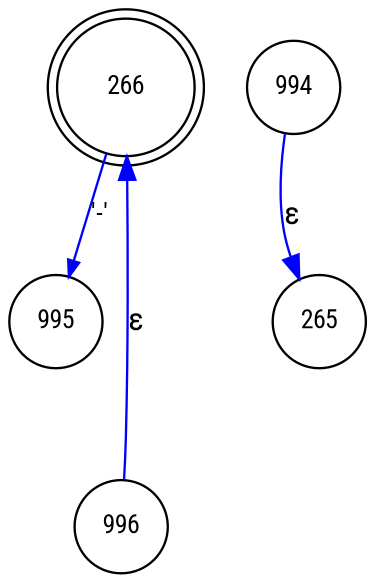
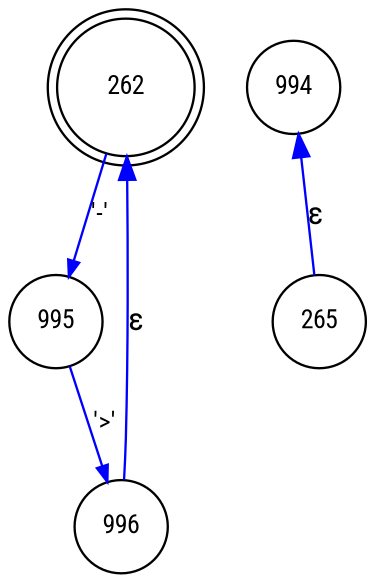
  digraph {
    fontname="Roboto Condensed"
    rankdir=TB
    node [fixedsize=true fontname="Roboto Condensed" fontsize=11 shape=circle peripheries=1]
    edge [color=blue fontname="Roboto Condensed"]
-   n1 [label=266 shape=doublecircle width=.6 peripheries=""]
+   n1 [label=262 shape=doublecircle width=.6 peripheries=""]
    n2 [label=995 width=.55]
    n3 [label=994 width=.55]
    n4 [label=996 width=.55]
    n5 [label=265 width=.55]
    n1 -> n2 [arrowhead=normal arrowsize=.7 fontsize=11 label="'-'"]
+   n2 -> n4 [arrowhead=normal arrowsize=.7 fontsize=11 label="'>'"]
    n4 -> n1 [label="&epsilon;"]
-   n3 -> n5 [label="&epsilon;"]
+   n5 -> n3 [label="&epsilon;"]
  }
